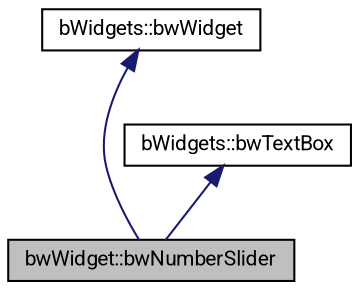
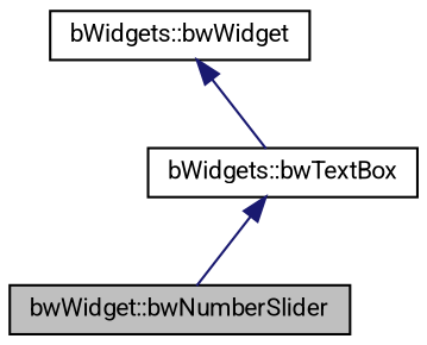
  digraph {
    fontname=Roboto
    node [color=black fillcolor=white fontname=Roboto fontsize=10 shape=record style=filled]
    edge [color=midnightblue dir=back fontname=Roboto fontsize=10 labelfontname=Helvetica labelfontsize=10 style=solid]
    n1 [fillcolor=grey75 fontcolor=black height=0.2 label="bwWidget::bwNumberSlider" width=0.4]
    n2 [height=0.2 label="bWidgets::bwTextBox" width=0.4]
    n3 [height=0.2 label="bWidgets::bwWidget" width=0.4]
    n2 -> n1
-   n3 -> n1
+   n3 -> n2
  }
